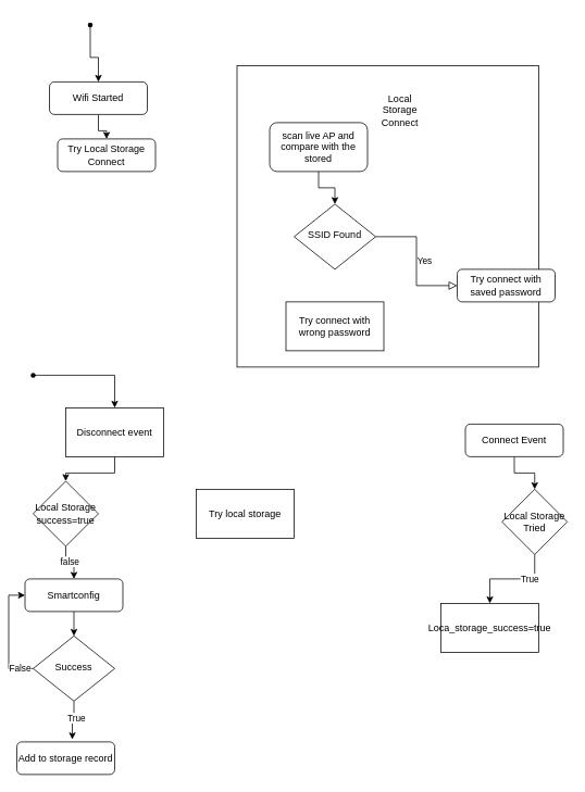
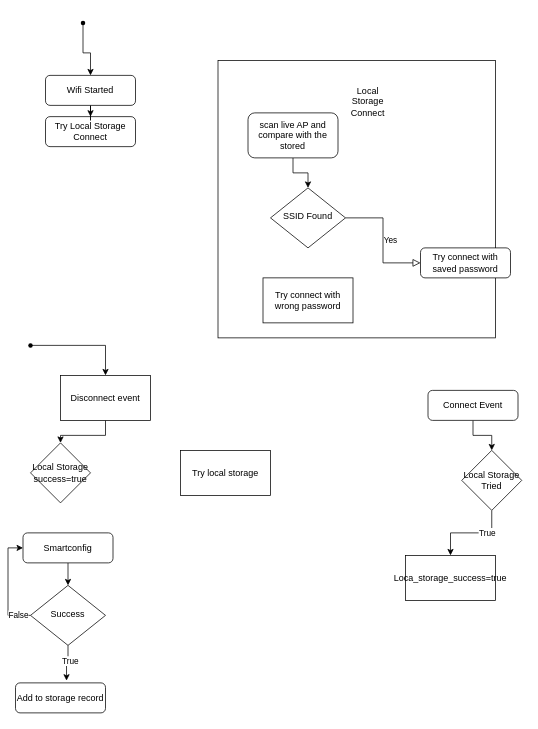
  <mxCell id="0" />
  <mxCell id="1" parent="0" />
  <mxCell id="2" value="" style="whiteSpace=wrap;html=1;aspect=fixed;" vertex="1" parent="1"><mxGeometry x="290" y="80" width="370" height="370" as="geometry" /></mxCell>
- <mxCell id="3" value="Try Local Storage Connect" style="rounded=1;whiteSpace=wrap;html=1;fontSize=12;glass=0;strokeWidth=1;shadow=0;" parent="1" vertex="1"><mxGeometry x="70" y="170" width="120" height="40" as="geometry" /></mxCell>
+ <mxCell id="3" value="Try Local Storage Connect" style="rounded=1;whiteSpace=wrap;html=1;fontSize=12;glass=0;strokeWidth=1;shadow=0;" parent="1" vertex="1"><mxGeometry x="60" y="155" width="120" height="40" as="geometry" /></mxCell>
  <mxCell id="4" value="Yes" style="edgeStyle=orthogonalEdgeStyle;rounded=0;html=1;jettySize=auto;orthogonalLoop=1;fontSize=11;endArrow=block;endFill=0;endSize=8;strokeWidth=1;shadow=0;labelBackgroundColor=none;" parent="1" source="5" target="6" edge="1"><mxGeometry y="10" relative="1" as="geometry"><mxPoint as="offset" /></mxGeometry></mxCell>
  <mxCell id="5" value="SSID Found" style="rhombus;whiteSpace=wrap;html=1;shadow=0;fontFamily=Helvetica;fontSize=12;align=center;strokeWidth=1;spacing=6;spacingTop=-4;" parent="1" vertex="1"><mxGeometry x="360" y="250" width="100" height="80" as="geometry" /></mxCell>
  <mxCell id="6" value="Try connect with saved password" style="rounded=1;whiteSpace=wrap;html=1;fontSize=12;glass=0;strokeWidth=1;shadow=0;" parent="1" vertex="1"><mxGeometry x="560" y="330" width="120" height="40" as="geometry" /></mxCell>
  <mxCell id="7" value="Add to storage record" style="rounded=1;whiteSpace=wrap;html=1;fontSize=12;glass=0;strokeWidth=1;shadow=0;" parent="1" vertex="1"><mxGeometry x="20" y="910" width="120" height="40" as="geometry" /></mxCell>
  <mxCell id="8" style="edgeStyle=orthogonalEdgeStyle;rounded=0;orthogonalLoop=1;jettySize=auto;html=1;exitX=0.5;exitY=1;exitDx=0;exitDy=0;entryX=0.5;entryY=0;entryDx=0;entryDy=0;" edge="1" parent="1" source="9" target="12"><mxGeometry relative="1" as="geometry" /></mxCell>
  <mxCell id="9" value="Smartconfig" style="rounded=1;whiteSpace=wrap;html=1;fontSize=12;glass=0;strokeWidth=1;shadow=0;" parent="1" vertex="1"><mxGeometry x="30" y="710" width="120" height="40" as="geometry" /></mxCell>
  <mxCell id="10" style="edgeStyle=orthogonalEdgeStyle;rounded=0;orthogonalLoop=1;jettySize=auto;html=1;exitX=0;exitY=0.5;exitDx=0;exitDy=0;entryX=0;entryY=0.5;entryDx=0;entryDy=0;" edge="1" parent="1" source="12" target="9"><mxGeometry relative="1" as="geometry" /></mxCell>
  <mxCell id="11" value="False" style="edgeLabel;html=1;align=center;verticalAlign=middle;resizable=0;points=[];" vertex="1" connectable="0" parent="10"><mxGeometry x="-0.757" y="-1" relative="1" as="geometry"><mxPoint as="offset" /></mxGeometry></mxCell>
  <mxCell id="12" value="Success" style="rhombus;whiteSpace=wrap;html=1;shadow=0;fontFamily=Helvetica;fontSize=12;align=center;strokeWidth=1;spacing=6;spacingTop=-4;" vertex="1" parent="1"><mxGeometry x="40" y="780" width="100" height="80" as="geometry" /></mxCell>
  <mxCell id="13" style="edgeStyle=orthogonalEdgeStyle;rounded=0;orthogonalLoop=1;jettySize=auto;html=1;exitX=0.5;exitY=1;exitDx=0;exitDy=0;entryX=0.567;entryY=-0.075;entryDx=0;entryDy=0;entryPerimeter=0;" edge="1" parent="1" source="12" target="7"><mxGeometry relative="1" as="geometry" /></mxCell>
  <mxCell id="14" value="True" style="edgeLabel;html=1;align=center;verticalAlign=middle;resizable=0;points=[];" vertex="1" connectable="0" parent="13"><mxGeometry x="-0.184" y="2" relative="1" as="geometry"><mxPoint as="offset" /></mxGeometry></mxCell>
  <mxCell id="15" value="Try connect with wrong password" style="rounded=0;whiteSpace=wrap;html=1;" vertex="1" parent="1"><mxGeometry x="350" y="370" width="120" height="60" as="geometry" /></mxCell>
  <mxCell id="16" style="edgeStyle=orthogonalEdgeStyle;rounded=0;orthogonalLoop=1;jettySize=auto;html=1;entryX=0.5;entryY=0;entryDx=0;entryDy=0;" edge="1" parent="1" source="17" target="20"><mxGeometry relative="1" as="geometry" /></mxCell>
  <mxCell id="17" value="Disconnect event" style="rounded=0;whiteSpace=wrap;html=1;" vertex="1" parent="1"><mxGeometry x="80" y="500" width="120" height="60" as="geometry" /></mxCell>
- <mxCell id="18" style="edgeStyle=orthogonalEdgeStyle;rounded=0;orthogonalLoop=1;jettySize=auto;html=1;exitX=0.5;exitY=1;exitDx=0;exitDy=0;" edge="1" parent="1" source="20" target="9"><mxGeometry relative="1" as="geometry" /></mxCell>
- <mxCell id="19" value="false" style="edgeLabel;html=1;align=center;verticalAlign=middle;resizable=0;points=[];" vertex="1" connectable="0" parent="18"><mxGeometry x="-0.04" y="2" relative="1" as="geometry"><mxPoint as="offset" /></mxGeometry></mxCell>
  <mxCell id="20" value="Local Storage success=true" style="rhombus;whiteSpace=wrap;html=1;" vertex="1" parent="1"><mxGeometry x="40" y="590" width="80" height="80" as="geometry" /></mxCell>
  <mxCell id="21" style="edgeStyle=orthogonalEdgeStyle;rounded=0;orthogonalLoop=1;jettySize=auto;html=1;" edge="1" parent="1" source="22" target="17"><mxGeometry relative="1" as="geometry" /></mxCell>
  <mxCell id="22" value="" style="shape=waypoint;sketch=0;fillStyle=solid;size=6;pointerEvents=1;points=[];fillColor=none;resizable=0;rotatable=0;perimeter=centerPerimeter;snapToPoint=1;" vertex="1" parent="1"><mxGeometry x="30" y="450" width="20" height="20" as="geometry" /></mxCell>
  <mxCell id="23" style="edgeStyle=orthogonalEdgeStyle;rounded=0;orthogonalLoop=1;jettySize=auto;html=1;" edge="1" parent="1" source="24" target="26"><mxGeometry relative="1" as="geometry" /></mxCell>
  <mxCell id="24" value="" style="shape=waypoint;sketch=0;fillStyle=solid;size=6;pointerEvents=1;points=[];fillColor=none;resizable=0;rotatable=0;perimeter=centerPerimeter;snapToPoint=1;" vertex="1" parent="1"><mxGeometry x="100" y="20" width="20" height="20" as="geometry" /></mxCell>
  <mxCell id="25" style="edgeStyle=orthogonalEdgeStyle;rounded=0;orthogonalLoop=1;jettySize=auto;html=1;exitX=0.5;exitY=1;exitDx=0;exitDy=0;" edge="1" parent="1" source="26" target="3"><mxGeometry relative="1" as="geometry" /></mxCell>
  <mxCell id="26" value="Wifi Started" style="rounded=1;whiteSpace=wrap;html=1;fontSize=12;glass=0;strokeWidth=1;shadow=0;" vertex="1" parent="1"><mxGeometry x="60" y="100" width="120" height="40" as="geometry" /></mxCell>
  <mxCell id="27" style="edgeStyle=orthogonalEdgeStyle;rounded=0;orthogonalLoop=1;jettySize=auto;html=1;exitX=0.5;exitY=1;exitDx=0;exitDy=0;entryX=0.5;entryY=0;entryDx=0;entryDy=0;" edge="1" parent="1" source="28" target="31"><mxGeometry relative="1" as="geometry" /></mxCell>
  <mxCell id="28" value="Connect Event" style="rounded=1;whiteSpace=wrap;html=1;fontSize=12;glass=0;strokeWidth=1;shadow=0;" vertex="1" parent="1"><mxGeometry x="570" y="520" width="120" height="40" as="geometry" /></mxCell>
  <mxCell id="29" style="edgeStyle=orthogonalEdgeStyle;rounded=0;orthogonalLoop=1;jettySize=auto;html=1;exitX=0.5;exitY=1;exitDx=0;exitDy=0;entryX=0.5;entryY=0;entryDx=0;entryDy=0;" edge="1" parent="1" source="31" target="32"><mxGeometry relative="1" as="geometry"><mxPoint x="610" y="720" as="targetPoint" /></mxGeometry></mxCell>
  <mxCell id="30" value="True" style="edgeLabel;html=1;align=center;verticalAlign=middle;resizable=0;points=[];" vertex="1" connectable="0" parent="29"><mxGeometry x="-0.354" y="-1" relative="1" as="geometry"><mxPoint as="offset" /></mxGeometry></mxCell>
  <mxCell id="31" value="Local Storage Tried" style="rhombus;whiteSpace=wrap;html=1;" vertex="1" parent="1"><mxGeometry x="615" y="600" width="80" height="80" as="geometry" /></mxCell>
  <mxCell id="32" value="Loca_storage_success=true" style="rounded=0;whiteSpace=wrap;html=1;" vertex="1" parent="1"><mxGeometry x="540" y="740" width="120" height="60" as="geometry" /></mxCell>
  <mxCell id="33" value="Try local storage" style="rounded=0;whiteSpace=wrap;html=1;" vertex="1" parent="1"><mxGeometry x="240" y="600" width="120" height="60" as="geometry" /></mxCell>
  <mxCell id="34" value="Local Storage Connect" style="text;html=1;align=center;verticalAlign=middle;whiteSpace=wrap;rounded=0;" vertex="1" parent="1"><mxGeometry x="460" y="120" width="60" height="30" as="geometry" /></mxCell>
  <mxCell id="35" style="edgeStyle=orthogonalEdgeStyle;rounded=0;orthogonalLoop=1;jettySize=auto;html=1;exitX=0.5;exitY=1;exitDx=0;exitDy=0;" edge="1" parent="1" source="36" target="5"><mxGeometry relative="1" as="geometry" /></mxCell>
  <mxCell id="36" value="scan live AP and compare with the stored" style="rounded=1;whiteSpace=wrap;html=1;" vertex="1" parent="1"><mxGeometry x="330" y="150" width="120" height="60" as="geometry" /></mxCell>
